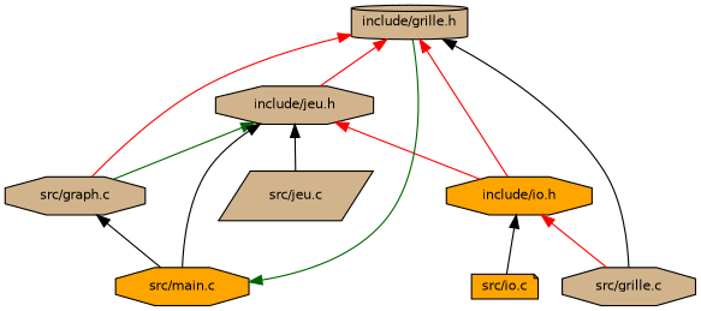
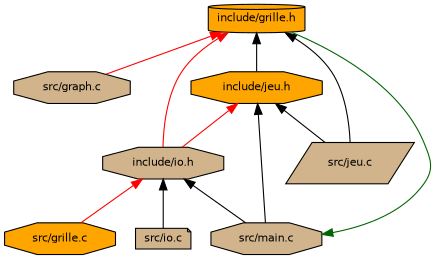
  digraph {
    node [color=black fillcolor=tan fontname=Helvetica fontsize=10 shape=octagon style=filled]
    edge [color=red dir=back fontname=Helvetica fontsize=10 labelfontname=Helvetica labelfontsize=10 style=solid]
-   n1 [fontcolor=black height=0.2 label="include/grille.h" shape=cylinder width=0.4]
+   n1 [fillcolor=orange fontcolor=black height=0.2 label="include/grille.h" shape=cylinder width=0.4]
    n2 [height=0.2 label="src/graph.c" width=0.4]
-   n3 [height=0.2 label="src/grille.c" width=0.4]
-   n4 [fillcolor=orange height=0.2 label="include/io.h" width=0.4]
-   n5 [height=0.2 label="include/jeu.h" width=0.4]
-   n6 [fillcolor=orange height=0.2 label="src/main.c" width=0.4]
-   n7 [fillcolor=orange height=0.2 label="src/io.c" shape=note width=0.4]
+   n3 [fillcolor=orange height=0.2 label="src/grille.c" width=0.4]
+   n4 [height=0.2 label="include/io.h" width=0.4]
+   n5 [fillcolor=orange height=0.2 label="include/jeu.h" width=0.4]
+   n6 [height=0.2 label="src/main.c" width=0.4]
+   n7 [height=0.2 label="src/io.c" shape=note width=0.4]
    n8 [height=0.2 label="src/jeu.c" shape=parallelogram width=0.4]
    n1 -> n2
-   n1 -> n3 [color=black]
+   n1 -> n8 [color=black]
    n1 -> n4
-   n1 -> n5
+   n1 -> n5 [color=black]
    n4 -> n3
-   n2 -> n6 [color=black]
+   n4 -> n6 [color=black]
    n4 -> n7 [color=black]
-   n5 -> n2 [color=darkgreen]
    n5 -> n4
    n5 -> n6 [color=black]
    n5 -> n8 [color=black]
    n6 -> n1 [color=darkgreen]
  }
